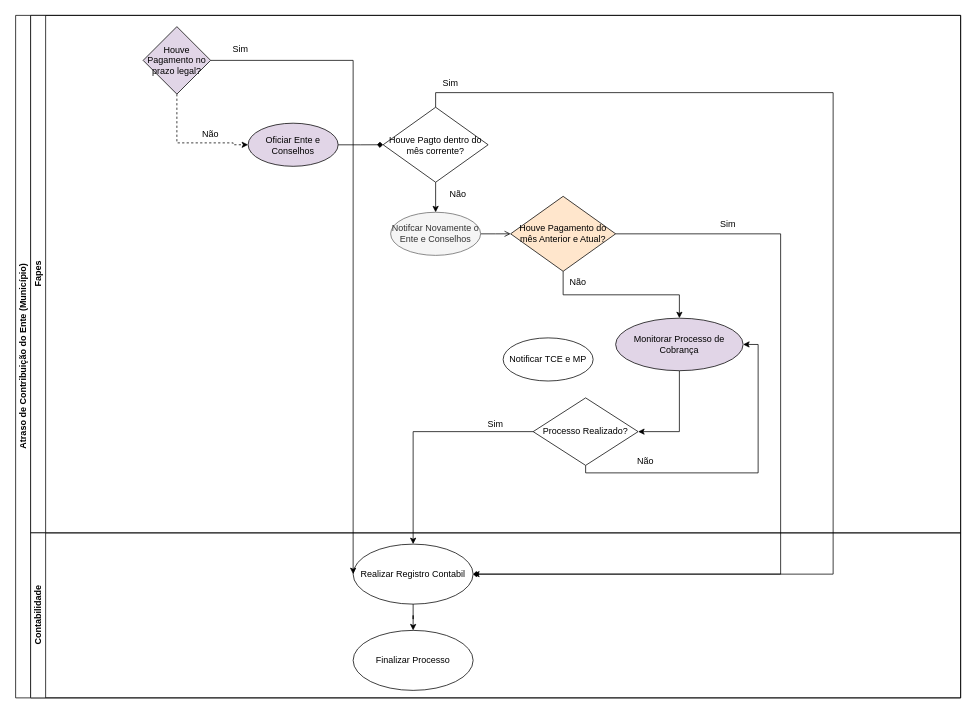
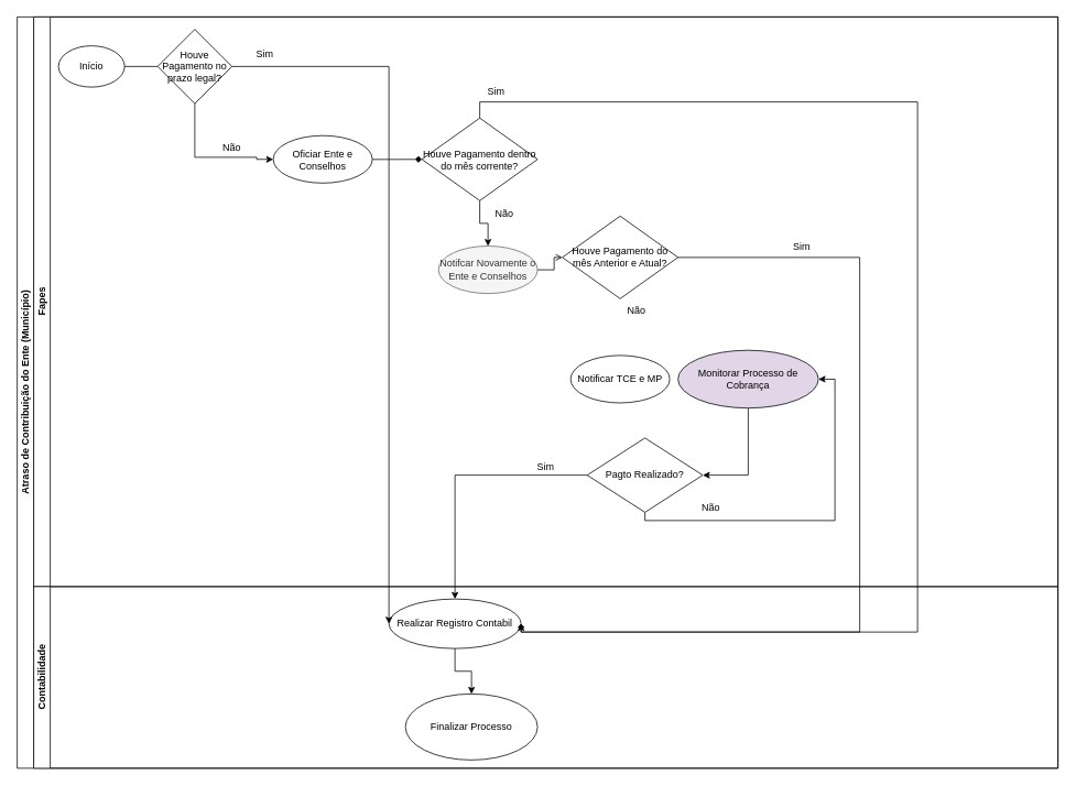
  <mxCell id="0" />
  <mxCell id="1" parent="0" />
  <mxCell id="2" value="Atraso de Contribuição do Ente (Município)" style="swimlane;childLayout=stackLayout;resizeParent=1;resizeParentMax=0;horizontal=0;startSize=20;horizontalStack=0;html=1;" vertex="1" parent="1"><mxGeometry x="20" y="20" width="1260" height="910" as="geometry" /></mxCell>
  <mxCell id="3" value="Fapes" style="swimlane;startSize=20;horizontal=0;html=1;" vertex="1" parent="2"><mxGeometry x="20" width="1240" height="690" as="geometry" /></mxCell>
+ <mxCell id="4" value="Início" style="ellipse;whiteSpace=wrap;html=1;" vertex="1" parent="3"><mxGeometry x="30" y="35" width="80" height="50" as="geometry" /></mxCell>
  <mxCell id="5" value="" style="edgeStyle=orthogonalEdgeStyle;rounded=0;orthogonalLoop=1;jettySize=auto;html=1;entryX=0;entryY=0.5;entryDx=0;entryDy=0;endArrow=diamond;" edge="1" parent="3" source="6" target="21"><mxGeometry relative="1" as="geometry"><mxPoint x="480" y="172.5" as="targetPoint" /></mxGeometry></mxCell>
- <mxCell id="6" value="Oficiar Ente e Conselhos" style="ellipse;whiteSpace=wrap;html=1;fillColor=#e1d5e7;" vertex="1" parent="3"><mxGeometry x="290" y="143.75" width="120" height="57.5" as="geometry" /></mxCell>
+ <mxCell id="6" value="Oficiar Ente e Conselhos" style="ellipse;whiteSpace=wrap;html=1;" vertex="1" parent="3"><mxGeometry x="290" y="143.75" width="120" height="57.5" as="geometry" /></mxCell>
  <mxCell id="7" style="edgeStyle=orthogonalEdgeStyle;rounded=0;orthogonalLoop=1;jettySize=auto;html=1;entryX=0;entryY=0.5;entryDx=0;entryDy=0;endArrow=open;" edge="1" parent="3" source="8" target="19"><mxGeometry relative="1" as="geometry" /></mxCell>
- <mxCell id="8" value="Notifcar Novamente o Ente e Conselhos" style="ellipse;whiteSpace=wrap;html=1;fillColor=#f5f5f5;fontColor=#333333;strokeColor=#666666;" vertex="1" parent="3"><mxGeometry x="480" y="262.5" width="120" height="57.5" as="geometry" /></mxCell>
+ <mxCell id="8" value="Notifcar Novamente o Ente e Conselhos" style="ellipse;whiteSpace=wrap;html=1;fillColor=#f5f5f5;fontColor=#333333;strokeColor=#666666;" vertex="1" parent="3"><mxGeometry x="490" y="277.5" width="120" height="57.5" as="geometry" /></mxCell>
  <mxCell id="9" style="edgeStyle=orthogonalEdgeStyle;rounded=0;orthogonalLoop=1;jettySize=auto;html=1;entryX=1;entryY=0.5;entryDx=0;entryDy=0;" edge="1" parent="3" source="10" target="26"><mxGeometry relative="1" as="geometry" /></mxCell>
  <mxCell id="10" value="Monitorar Processo de Cobrança" style="ellipse;whiteSpace=wrap;html=1;fillColor=#e1d5e7;" vertex="1" parent="3"><mxGeometry x="780" y="403.75" width="170" height="70" as="geometry" /></mxCell>
- <mxCell id="12" style="edgeStyle=orthogonalEdgeStyle;rounded=0;orthogonalLoop=1;jettySize=auto;html=1;entryX=0;entryY=0.5;entryDx=0;entryDy=0;dashed=1;" edge="1" parent="3" source="13" target="6"><mxGeometry relative="1" as="geometry"><Array as="points"><mxPoint x="195" y="170" /><mxPoint x="270" y="170" /><mxPoint x="270" y="173" /></Array></mxGeometry></mxCell>
- <mxCell id="13" value="Houve Pagamento no prazo legal?" style="rhombus;whiteSpace=wrap;html=1;fillColor=#e1d5e7;" vertex="1" parent="3"><mxGeometry x="150" y="15" width="90" height="90" as="geometry" /></mxCell>
+ <mxCell id="11" value="" style="edgeStyle=orthogonalEdgeStyle;rounded=0;orthogonalLoop=1;jettySize=auto;html=1;endArrow=none;" edge="1" parent="3" source="4" target="13"><mxGeometry relative="1" as="geometry"><mxPoint x="140" y="80" as="sourcePoint" /><mxPoint x="320" y="109" as="targetPoint" /></mxGeometry></mxCell>
+ <mxCell id="12" style="edgeStyle=orthogonalEdgeStyle;rounded=0;orthogonalLoop=1;jettySize=auto;html=1;entryX=0;entryY=0.5;entryDx=0;entryDy=0;" edge="1" parent="3" source="13" target="6"><mxGeometry relative="1" as="geometry"><Array as="points"><mxPoint x="195" y="170" /><mxPoint x="270" y="170" /><mxPoint x="270" y="173" /></Array></mxGeometry></mxCell>
+ <mxCell id="13" value="Houve Pagamento no prazo legal?" style="rhombus;whiteSpace=wrap;html=1;" vertex="1" parent="3"><mxGeometry x="150" y="15" width="90" height="90" as="geometry" /></mxCell>
  <mxCell id="14" value="Sim" style="text;html=1;strokeColor=none;fillColor=none;align=center;verticalAlign=middle;whiteSpace=wrap;rounded=0;" vertex="1" parent="3"><mxGeometry x="250" y="30" width="60" height="30" as="geometry" /></mxCell>
  <mxCell id="15" value="Não" style="text;html=1;strokeColor=none;fillColor=none;align=center;verticalAlign=middle;whiteSpace=wrap;rounded=0;" vertex="1" parent="3"><mxGeometry x="210" y="143.75" width="60" height="30" as="geometry" /></mxCell>
  <mxCell id="16" value="Sim" style="text;html=1;strokeColor=none;fillColor=none;align=center;verticalAlign=middle;whiteSpace=wrap;rounded=0;" vertex="1" parent="3"><mxGeometry x="530" y="75" width="60" height="30" as="geometry" /></mxCell>
  <mxCell id="17" value="Não" style="text;html=1;strokeColor=none;fillColor=none;align=center;verticalAlign=middle;whiteSpace=wrap;rounded=0;" vertex="1" parent="3"><mxGeometry x="540" y="222.5" width="60" height="30" as="geometry" /></mxCell>
- <mxCell id="18" style="edgeStyle=orthogonalEdgeStyle;rounded=0;orthogonalLoop=1;jettySize=auto;html=1;" edge="1" parent="3" source="19" target="10"><mxGeometry relative="1" as="geometry" /></mxCell>
- <mxCell id="19" value="Houve Pagamento do mês Anterior e Atual?" style="rhombus;whiteSpace=wrap;html=1;fillColor=#ffe6cc;" vertex="1" parent="3"><mxGeometry x="640" y="241.25" width="140" height="100" as="geometry" /></mxCell>
+ <mxCell id="19" value="Houve Pagamento do mês Anterior e Atual?" style="rhombus;whiteSpace=wrap;html=1;" vertex="1" parent="3"><mxGeometry x="640" y="241.25" width="140" height="100" as="geometry" /></mxCell>
  <mxCell id="20" style="edgeStyle=orthogonalEdgeStyle;rounded=0;orthogonalLoop=1;jettySize=auto;html=1;entryX=0.5;entryY=0;entryDx=0;entryDy=0;" edge="1" parent="3" source="21" target="8"><mxGeometry relative="1" as="geometry" /></mxCell>
- <mxCell id="21" value="Houve Pagto dentro do mês corrente?" style="rhombus;whiteSpace=wrap;html=1;" vertex="1" parent="3"><mxGeometry x="470" y="122.5" width="140" height="100" as="geometry" /></mxCell>
+ <mxCell id="21" value="Houve Pagamento dentro do mês corrente?" style="rhombus;whiteSpace=wrap;html=1;" vertex="1" parent="3"><mxGeometry x="470" y="122.5" width="140" height="100" as="geometry" /></mxCell>
  <mxCell id="22" value="Sim" style="text;html=1;strokeColor=none;fillColor=none;align=center;verticalAlign=middle;whiteSpace=wrap;rounded=0;" vertex="1" parent="3"><mxGeometry x="900" y="262.5" width="60" height="30" as="geometry" /></mxCell>
- <mxCell id="23" value="Notificar TCE e MP" style="ellipse;whiteSpace=wrap;html=1;" vertex="1" parent="3"><mxGeometry x="630" y="430" width="120" height="57.5" as="geometry" /></mxCell>
+ <mxCell id="23" value="Notificar TCE e MP" style="ellipse;whiteSpace=wrap;html=1;" vertex="1" parent="3"><mxGeometry x="650" y="410" width="120" height="57.5" as="geometry" /></mxCell>
  <mxCell id="24" value="Não" style="text;html=1;strokeColor=none;fillColor=none;align=center;verticalAlign=middle;whiteSpace=wrap;rounded=0;" vertex="1" parent="3"><mxGeometry x="700" y="341.25" width="60" height="30" as="geometry" /></mxCell>
  <mxCell id="25" style="edgeStyle=orthogonalEdgeStyle;rounded=0;orthogonalLoop=1;jettySize=auto;html=1;entryX=1;entryY=0.5;entryDx=0;entryDy=0;" edge="1" parent="3" source="26" target="10"><mxGeometry relative="1" as="geometry"><Array as="points"><mxPoint x="740" y="610" /><mxPoint x="970" y="610" /><mxPoint x="970" y="439" /></Array></mxGeometry></mxCell>
- <mxCell id="26" value="Processo Realizado?" style="rhombus;whiteSpace=wrap;html=1;" vertex="1" parent="3"><mxGeometry x="670" y="510" width="140" height="90" as="geometry" /></mxCell>
+ <mxCell id="26" value="Pagto Realizado?" style="rhombus;whiteSpace=wrap;html=1;" vertex="1" parent="3"><mxGeometry x="670" y="510" width="140" height="90" as="geometry" /></mxCell>
  <mxCell id="27" value="Não" style="text;html=1;strokeColor=none;fillColor=none;align=center;verticalAlign=middle;whiteSpace=wrap;rounded=0;" vertex="1" parent="3"><mxGeometry x="790" y="580" width="60" height="30" as="geometry" /></mxCell>
  <mxCell id="28" value="Sim" style="text;html=1;strokeColor=none;fillColor=none;align=center;verticalAlign=middle;whiteSpace=wrap;rounded=0;" vertex="1" parent="3"><mxGeometry x="590" y="530" width="60" height="30" as="geometry" /></mxCell>
  <mxCell id="29" value="Contabilidade" style="swimlane;startSize=20;horizontal=0;html=1;" vertex="1" parent="2"><mxGeometry x="20" y="690" width="1240" height="220" as="geometry" /></mxCell>
- <mxCell id="30" value="Finalizar Processo" style="ellipse;whiteSpace=wrap;html=1;" vertex="1" parent="29"><mxGeometry x="430" y="130" width="160" height="80" as="geometry" /></mxCell>
- <mxCell id="31" value="Realizar Registro Contabil" style="ellipse;whiteSpace=wrap;html=1;" vertex="1" parent="29"><mxGeometry x="430" y="15" width="160" height="80" as="geometry" /></mxCell>
+ <mxCell id="30" value="Finalizar Processo" style="ellipse;whiteSpace=wrap;html=1;" vertex="1" parent="29"><mxGeometry x="450" y="130" width="160" height="80" as="geometry" /></mxCell>
+ <mxCell id="31" value="Realizar Registro Contabil" style="ellipse;whiteSpace=wrap;html=1;" vertex="1" parent="29"><mxGeometry x="430" y="15" width="160" height="60" as="geometry" /></mxCell>
  <mxCell id="32" value="" style="edgeStyle=orthogonalEdgeStyle;rounded=0;orthogonalLoop=1;jettySize=auto;html=1;" edge="1" parent="29" source="31" target="30"><mxGeometry relative="1" as="geometry" /></mxCell>
  <mxCell id="33" style="edgeStyle=orthogonalEdgeStyle;rounded=0;orthogonalLoop=1;jettySize=auto;html=1;entryX=1;entryY=0.5;entryDx=0;entryDy=0;exitX=0.5;exitY=0;exitDx=0;exitDy=0;" edge="1" parent="2" source="21" target="31"><mxGeometry relative="1" as="geometry"><mxPoint x="560" y="143.75" as="sourcePoint" /><Array as="points"><mxPoint x="560" y="103" /><mxPoint x="1090" y="103" /><mxPoint x="1090" y="745" /></Array></mxGeometry></mxCell>
  <mxCell id="34" style="edgeStyle=orthogonalEdgeStyle;rounded=0;orthogonalLoop=1;jettySize=auto;html=1;entryX=0;entryY=0.5;entryDx=0;entryDy=0;" edge="1" parent="2" source="13" target="31"><mxGeometry relative="1" as="geometry"><Array as="points"><mxPoint x="450" y="60" /></Array></mxGeometry></mxCell>
  <mxCell id="35" style="edgeStyle=orthogonalEdgeStyle;rounded=0;orthogonalLoop=1;jettySize=auto;html=1;entryX=1;entryY=0.5;entryDx=0;entryDy=0;endArrow=diamond;" edge="1" parent="2" source="19" target="31"><mxGeometry relative="1" as="geometry"><mxPoint x="430" y="110" as="targetPoint" /><Array as="points"><mxPoint x="1020" y="291" /><mxPoint x="1020" y="745" /></Array></mxGeometry></mxCell>
  <mxCell id="36" style="edgeStyle=orthogonalEdgeStyle;rounded=0;orthogonalLoop=1;jettySize=auto;html=1;" edge="1" parent="2" source="26" target="31"><mxGeometry relative="1" as="geometry" /></mxCell>
